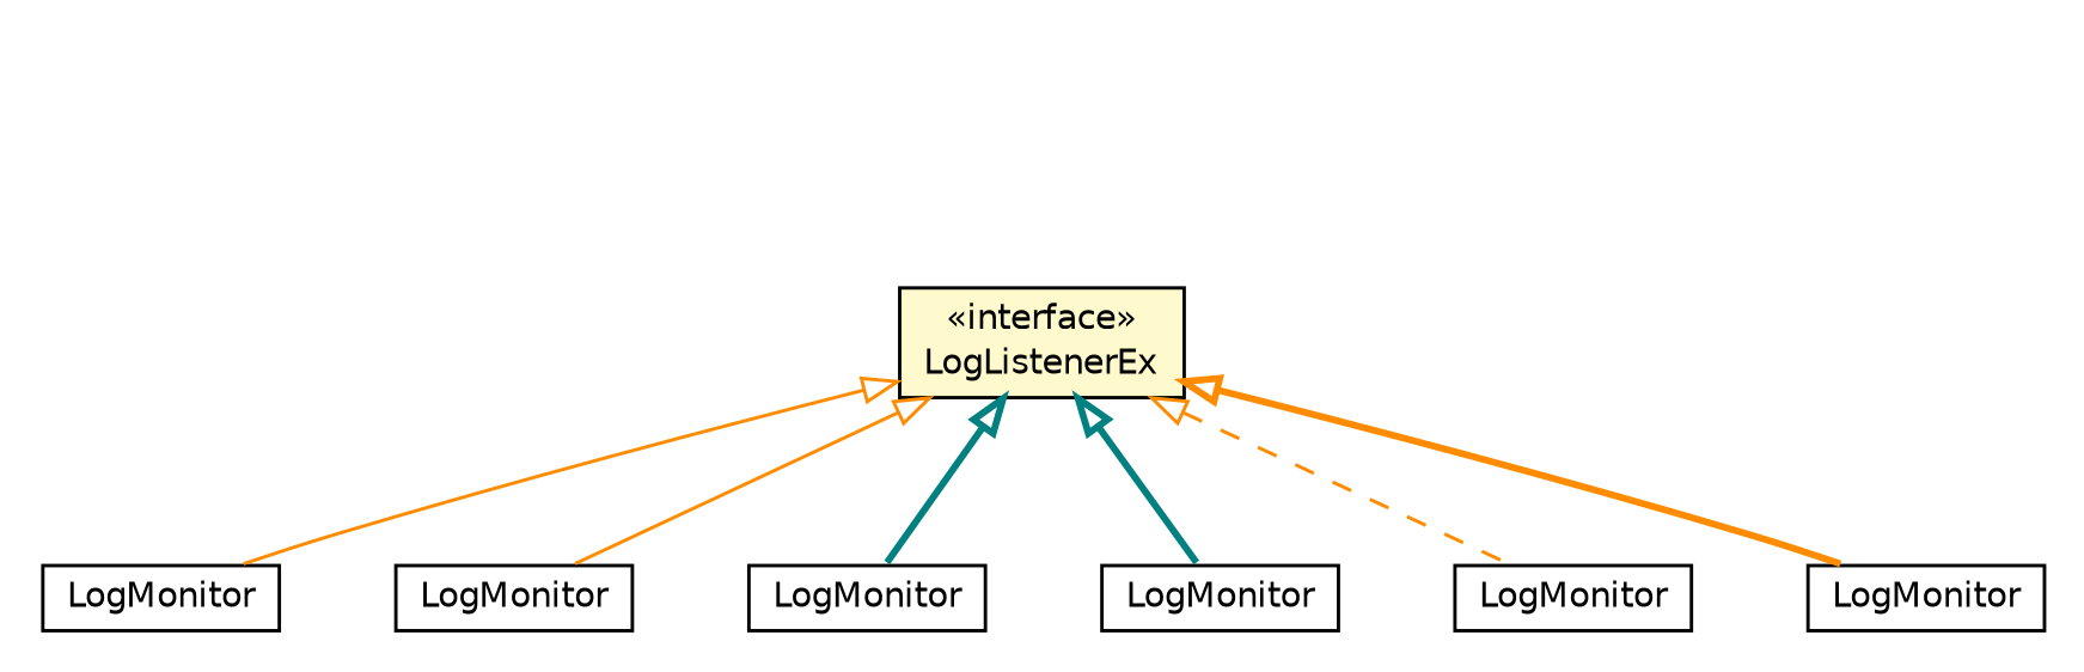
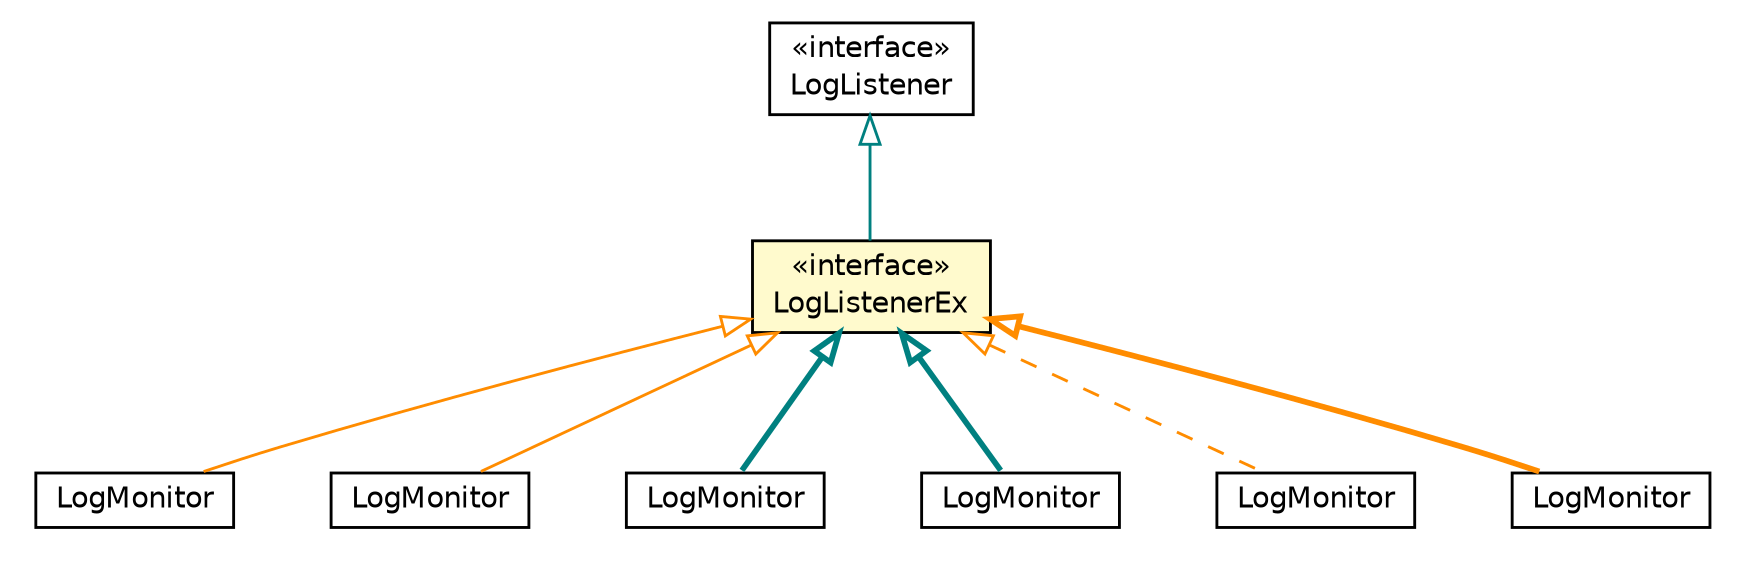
  digraph {
    nodesep=0.25
    ranksep=0.5
    fontname="DejaVu Sans"
    node [fontcolor=black fontname="DejaVu Sans" fontsize=10.0 shape=plaintext]
    edge [arrowtail=empty dir=back fontname="DejaVu Sans" fontsize=10 headport=p labelfontname=Helvetica labelfontsize=10 style=solid tailport=p color=darkorange]
    n1 [label=<<table title="org.universAAL.tools.logmonitor.LogListenerEx" border="0" cellborder="1" cellspacing="0" cellpadding="2" port="p" bgcolor="lemonChiffon" href="./LogListenerEx.html"> 		<tr><td><table border="0" cellspacing="0" cellpadding="1"> <tr><td align="center" balign="center"> &#171;interface&#187; </td></tr> <tr><td align="center" balign="center"> LogListenerEx </td></tr> 		</table></td></tr> 		</table>>]
    n2 [label=<<table title="org.universAAL.tools.logmonitor.all_log.LogMonitor" border="0" cellborder="1" cellspacing="0" cellpadding="2" port="p" href="./all_log/LogMonitor.html"> 		<tr><td><table border="0" cellspacing="0" cellpadding="1"> <tr><td align="center" balign="center"> LogMonitor </td></tr> 		</table></td></tr> 		</table>>]
    n3 [label=<<table title="org.universAAL.tools.logmonitor.bus_member.LogMonitor" border="0" cellborder="1" cellspacing="0" cellpadding="2" port="p" href="./bus_member/LogMonitor.html"> 		<tr><td><table border="0" cellspacing="0" cellpadding="1"> <tr><td align="center" balign="center"> LogMonitor </td></tr> 		</table></td></tr> 		</table>>]
    n4 [label=<<table title="org.universAAL.tools.logmonitor.msgflow.LogMonitor" border="0" cellborder="1" cellspacing="0" cellpadding="2" port="p" href="./msgflow/LogMonitor.html"> 		<tr><td><table border="0" cellspacing="0" cellpadding="1"> <tr><td align="center" balign="center"> LogMonitor </td></tr> 		</table></td></tr> 		</table>>]
    n5 [label=<<table title="org.universAAL.tools.logmonitor.ontology.LogMonitor" border="0" cellborder="1" cellspacing="0" cellpadding="2" port="p" href="./ontology/LogMonitor.html"> 		<tr><td><table border="0" cellspacing="0" cellpadding="1"> <tr><td align="center" balign="center"> LogMonitor </td></tr> 		</table></td></tr> 		</table>>]
    n6 [label=<<table title="org.universAAL.tools.logmonitor.rdfvis.LogMonitor" border="0" cellborder="1" cellspacing="0" cellpadding="2" port="p" href="./rdfvis/LogMonitor.html"> 		<tr><td><table border="0" cellspacing="0" cellpadding="1"> <tr><td align="center" balign="center"> LogMonitor </td></tr> 		</table></td></tr> 		</table>>]
    n7 [label=<<table title="org.universAAL.tools.logmonitor.service_bus_matching.LogMonitor" border="0" cellborder="1" cellspacing="0" cellpadding="2" port="p" href="./service_bus_matching/LogMonitor.html"> 		<tr><td><table border="0" cellspacing="0" cellpadding="1"> <tr><td align="center" balign="center"> LogMonitor </td></tr> 		</table></td></tr> 		</table>>]
+   n8 [label=<<table title="org.universAAL.middleware.container.LogListener" border="0" cellborder="1" cellspacing="0" cellpadding="2" port="p" href="http://java.sun.com/j2se/1.4.2/docs/api/org/universAAL/middleware/container/LogListener.html"> 		<tr><td><table border="0" cellspacing="0" cellpadding="1"> <tr><td align="center" balign="center"> &#171;interface&#187; </td></tr> <tr><td align="center" balign="center"> LogListener </td></tr> 		</table></td></tr> 		</table>>]
    n1 -> n2
    n1 -> n3
    n1 -> n4 [style=bold color=teal]
    n1 -> n5 [style=bold color=teal]
    n1 -> n6 [style=dashed]
    n1 -> n7 [style=bold]
+   n8 -> n1 [color=teal]
  }
